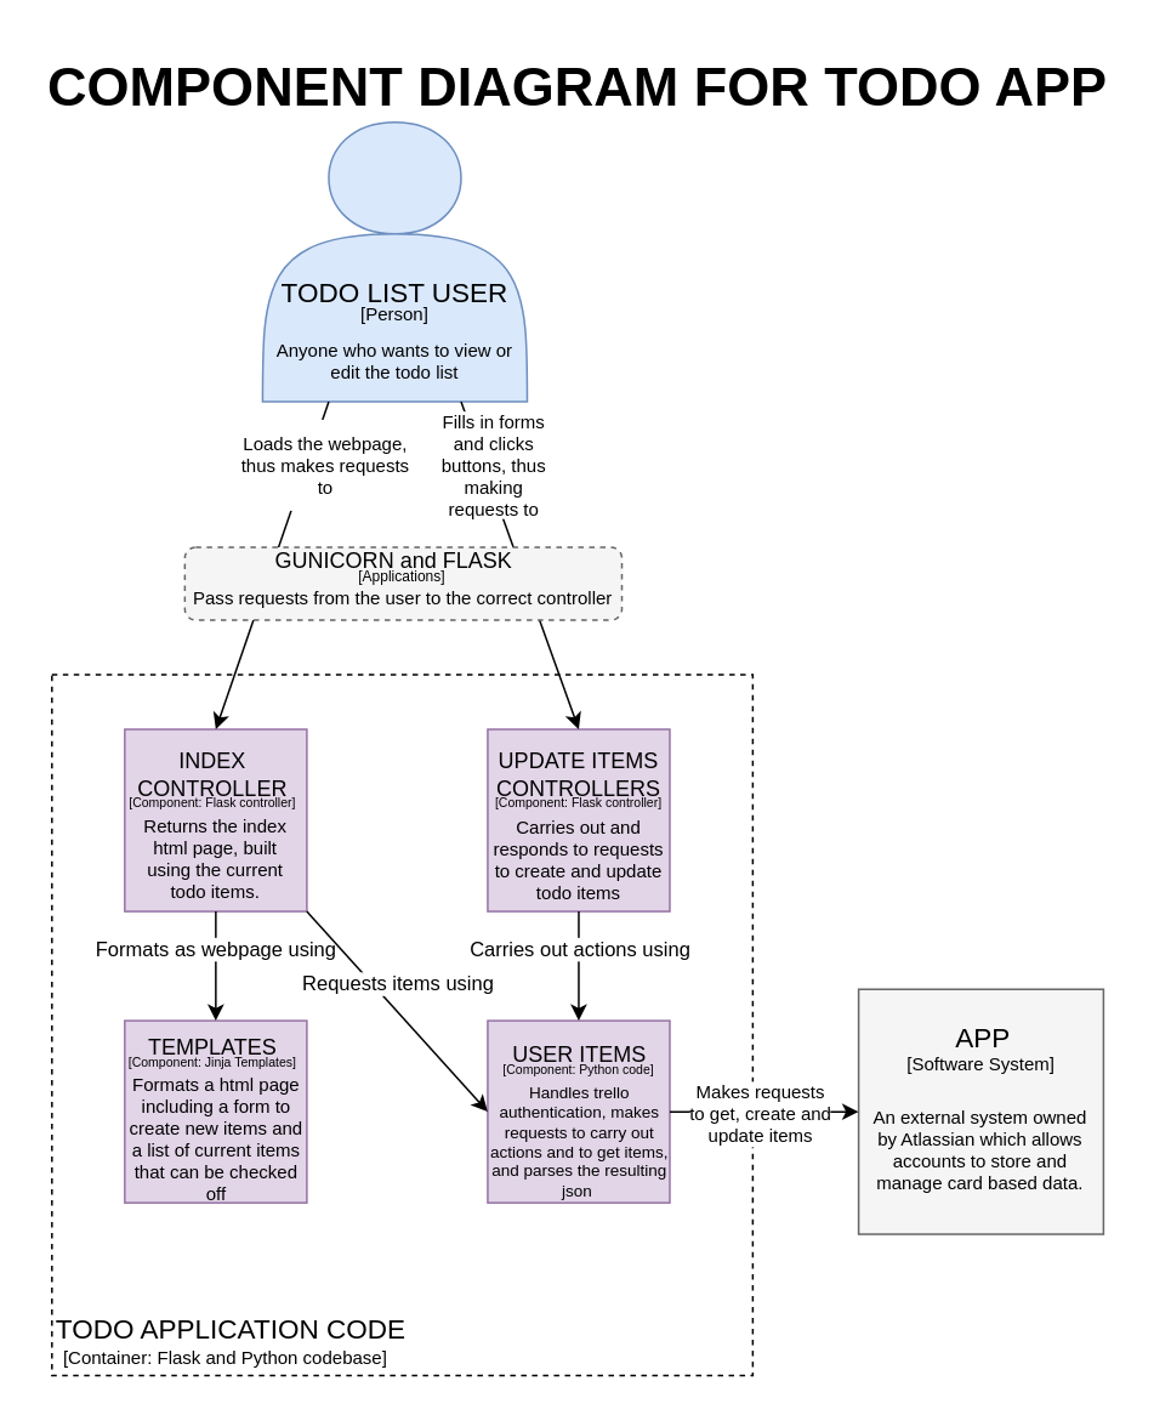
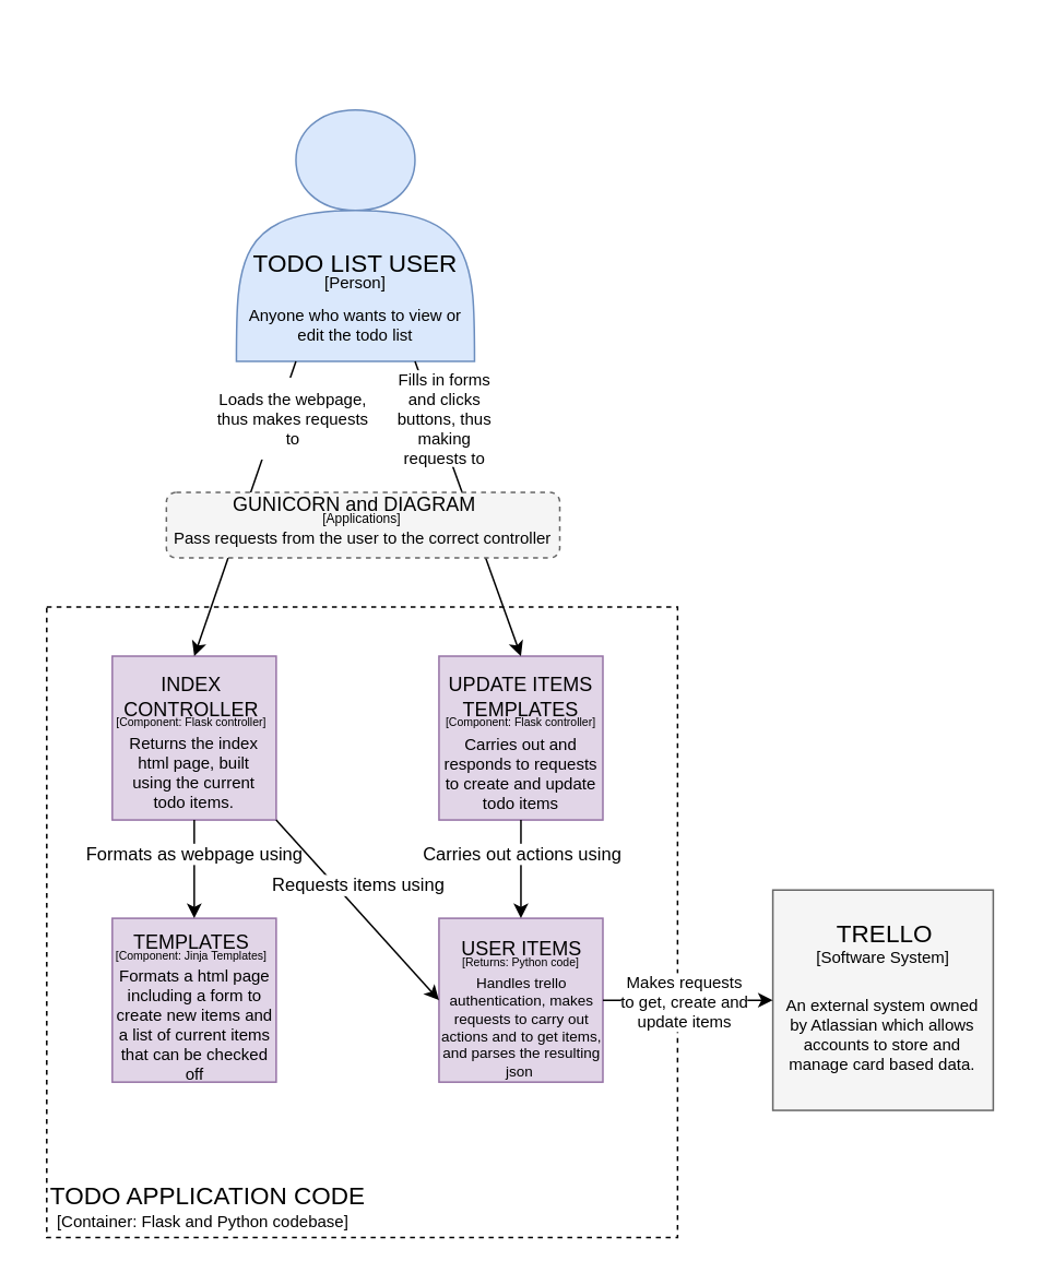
  <mxCell id="0" />
  <mxCell id="1" parent="0" />
- <mxCell id="2" value="&lt;h1&gt;COMPONENT DIAGRAM FOR TODO APP&lt;/h1&gt;" style="text;html=1;strokeColor=none;fillColor=none;spacing=5;spacingTop=-20;whiteSpace=wrap;overflow=hidden;rounded=0;fontSize=15;" parent="1" vertex="1"><mxGeometry x="20.99" y="20" width="600" height="46.59" as="geometry" /></mxCell>
  <mxCell id="3" value="" style="whiteSpace=wrap;html=1;aspect=fixed;fontSize=10;dashed=1;fillColor=default;" parent="1" vertex="1"><mxGeometry x="28" y="370" width="384.88" height="384.88" as="geometry" /></mxCell>
  <mxCell id="4" value="" style="shape=actor;whiteSpace=wrap;html=1;fillColor=#dae8fc;strokeColor=#6c8ebf;" parent="1" vertex="1"><mxGeometry x="143.71" y="66.59" width="145.29" height="153.41" as="geometry" /></mxCell>
  <mxCell id="5" value="&lt;font style=&quot;font-size: 15px;&quot;&gt;TODO LIST USER&lt;/font&gt;" style="text;html=1;align=center;verticalAlign=middle;resizable=0;points=[];autosize=1;strokeColor=none;fillColor=none;fontSize=15;" parent="1" vertex="1"><mxGeometry x="146.358" y="149.997" width="140" height="20" as="geometry" /></mxCell>
  <mxCell id="6" value="&lt;font style=&quot;font-size: 10px;&quot;&gt;Anyone who wants to view or edit the todo list&lt;/font&gt;" style="text;html=1;strokeColor=none;fillColor=none;align=center;verticalAlign=middle;whiteSpace=wrap;rounded=0;fontSize=10;" parent="1" vertex="1"><mxGeometry x="141.631" y="181.852" width="149.447" height="32.418" as="geometry" /></mxCell>
  <mxCell id="7" value="[Person]" style="text;html=1;align=center;verticalAlign=middle;resizable=0;points=[];autosize=1;strokeColor=none;fillColor=none;fontSize=10;" parent="1" vertex="1"><mxGeometry x="191.35" y="161.851" width="50" height="20" as="geometry" /></mxCell>
  <mxCell id="8" value="&lt;font style=&quot;font-size: 15px&quot;&gt;TODO APPLICATION CODE&lt;/font&gt;" style="text;html=1;align=center;verticalAlign=middle;resizable=0;points=[];autosize=1;strokeColor=none;fillColor=none;fontSize=10;" parent="1" vertex="1"><mxGeometry x="20.99" y="718.997" width="210" height="20" as="geometry" /></mxCell>
  <mxCell id="9" value="&lt;font style=&quot;font-size: 10px&quot;&gt;[Container: Flask and Python codebase]&lt;/font&gt;" style="text;html=1;align=center;verticalAlign=middle;resizable=0;points=[];autosize=1;strokeColor=none;fillColor=none;fontSize=5;" parent="1" vertex="1"><mxGeometry x="27.993" y="739.872" width="190" height="10" as="geometry" /></mxCell>
  <mxCell id="10" value="" style="whiteSpace=wrap;html=1;aspect=fixed;fontSize=10;strokeColor=#666666;fillColor=#f5f5f5;fontColor=#333333;" parent="1" vertex="1"><mxGeometry x="471" y="542.76" width="134.48" height="134.48" as="geometry" /></mxCell>
- <mxCell id="11" value="&lt;font style=&quot;font-size: 15px&quot;&gt;APP&lt;/font&gt;" style="text;html=1;align=center;verticalAlign=middle;resizable=0;points=[];autosize=1;strokeColor=none;fillColor=none;fontSize=10;" parent="1" vertex="1"><mxGeometry x="503.709" y="558.578" width="70" height="20" as="geometry" /></mxCell>
+ <mxCell id="11" value="&lt;font style=&quot;font-size: 15px&quot;&gt;TRELLO&lt;/font&gt;" style="text;html=1;align=center;verticalAlign=middle;resizable=0;points=[];autosize=1;strokeColor=none;fillColor=none;fontSize=10;" parent="1" vertex="1"><mxGeometry x="503.709" y="558.578" width="70" height="20" as="geometry" /></mxCell>
  <mxCell id="12" value="&lt;font style=&quot;font-size: 10px&quot;&gt;[Software System]&lt;/font&gt;" style="text;html=1;align=center;verticalAlign=middle;resizable=0;points=[];autosize=1;strokeColor=none;fillColor=none;fontSize=5;" parent="1" vertex="1"><mxGeometry x="488.244" y="579.242" width="100" height="10" as="geometry" /></mxCell>
  <mxCell id="13" value="&lt;font style=&quot;font-size: 10px&quot;&gt;An external system owned by Atlassian which allows accounts to store and manage card based data.&lt;/font&gt;" style="text;html=1;strokeColor=none;fillColor=none;align=center;verticalAlign=top;whiteSpace=wrap;rounded=0;fontSize=5;" parent="1" vertex="1"><mxGeometry x="473.24" y="600.862" width="130" height="70.37" as="geometry" /></mxCell>
  <mxCell id="14" value="" style="whiteSpace=wrap;html=1;aspect=fixed;fillColor=#e1d5e7;strokeColor=#9673a6;" parent="1" vertex="1"><mxGeometry x="67.99" y="400" width="100" height="100" as="geometry" /></mxCell>
  <mxCell id="15" value="INDEX CONTROLLER" style="text;html=1;strokeColor=none;fillColor=none;align=center;verticalAlign=middle;whiteSpace=wrap;rounded=0;" parent="1" vertex="1"><mxGeometry x="67.99" y="410" width="97.36" height="30" as="geometry" /></mxCell>
  <mxCell id="16" value="" style="whiteSpace=wrap;html=1;aspect=fixed;fillColor=#e1d5e7;strokeColor=#9673a6;" parent="1" vertex="1"><mxGeometry x="267.31" y="560" width="100" height="100" as="geometry" /></mxCell>
  <mxCell id="17" value="USER ITEMS" style="text;html=1;strokeColor=none;fillColor=none;align=center;verticalAlign=middle;whiteSpace=wrap;rounded=0;" parent="1" vertex="1"><mxGeometry x="270.64" y="563.62" width="93.67" height="30" as="geometry" /></mxCell>
  <mxCell id="18" value="" style="whiteSpace=wrap;html=1;aspect=fixed;fillColor=#e1d5e7;strokeColor=#9673a6;" parent="1" vertex="1"><mxGeometry x="267.31" y="400" width="100" height="100" as="geometry" /></mxCell>
- <mxCell id="19" value="UPDATE ITEMS CONTROLLERS" style="text;html=1;strokeColor=none;fillColor=none;align=center;verticalAlign=middle;whiteSpace=wrap;rounded=0;" parent="1" vertex="1"><mxGeometry x="253.63" y="410" width="127.36" height="30" as="geometry" /></mxCell>
+ <mxCell id="19" value="UPDATE ITEMS TEMPLATES" style="text;html=1;strokeColor=none;fillColor=none;align=center;verticalAlign=middle;whiteSpace=wrap;rounded=0;" parent="1" vertex="1"><mxGeometry x="253.63" y="410" width="127.36" height="30" as="geometry" /></mxCell>
  <mxCell id="20" value="" style="whiteSpace=wrap;html=1;aspect=fixed;fillColor=#e1d5e7;strokeColor=#9673a6;" parent="1" vertex="1"><mxGeometry x="67.99" y="560" width="100" height="100" as="geometry" /></mxCell>
  <mxCell id="21" value="TEMPLATES" style="text;html=1;strokeColor=none;fillColor=none;align=center;verticalAlign=middle;whiteSpace=wrap;rounded=0;" parent="1" vertex="1"><mxGeometry x="52.99" y="560" width="127.36" height="30" as="geometry" /></mxCell>
  <mxCell id="22" value="" style="endArrow=classic;html=1;rounded=0;exitX=0.75;exitY=1;exitDx=0;exitDy=0;entryX=0.5;entryY=0;entryDx=0;entryDy=0;" parent="1" source="4" target="18" edge="1"><mxGeometry relative="1" as="geometry"><mxPoint x="241" y="270" as="sourcePoint" /><mxPoint x="301" y="490" as="targetPoint" /></mxGeometry></mxCell>
  <mxCell id="23" value="" style="endArrow=classic;html=1;rounded=0;exitX=0.25;exitY=1;exitDx=0;exitDy=0;entryX=0.5;entryY=0;entryDx=0;entryDy=0;" parent="1" source="4" target="14" edge="1"><mxGeometry relative="1" as="geometry"><mxPoint x="201" y="370" as="sourcePoint" /><mxPoint x="301" y="370" as="targetPoint" /></mxGeometry></mxCell>
  <mxCell id="24" value="" style="endArrow=classic;html=1;rounded=0;exitX=0.5;exitY=1;exitDx=0;exitDy=0;entryX=0.5;entryY=0;entryDx=0;entryDy=0;" parent="1" source="14" target="20" edge="1"><mxGeometry relative="1" as="geometry"><mxPoint x="208" y="440" as="sourcePoint" /><mxPoint x="308" y="440" as="targetPoint" /></mxGeometry></mxCell>
  <mxCell id="25" value="Formats as webpage using" style="edgeLabel;resizable=0;html=1;align=center;verticalAlign=middle;fillColor=none;" parent="24" connectable="0" vertex="1"><mxGeometry relative="1" as="geometry"><mxPoint y="-10" as="offset" /></mxGeometry></mxCell>
  <mxCell id="26" value="" style="endArrow=classic;html=1;rounded=0;exitX=1;exitY=1;exitDx=0;exitDy=0;entryX=0;entryY=0.5;entryDx=0;entryDy=0;" parent="1" source="14" target="16" edge="1"><mxGeometry relative="1" as="geometry"><mxPoint x="208" y="440" as="sourcePoint" /><mxPoint x="308" y="440" as="targetPoint" /></mxGeometry></mxCell>
  <mxCell id="27" value="Requests items using" style="edgeLabel;resizable=0;html=1;align=center;verticalAlign=middle;fillColor=none;" parent="26" connectable="0" vertex="1"><mxGeometry relative="1" as="geometry"><mxPoint y="-15" as="offset" /></mxGeometry></mxCell>
  <mxCell id="28" value="" style="endArrow=classic;html=1;rounded=0;exitX=0.5;exitY=1;exitDx=0;exitDy=0;" parent="1" source="18" target="16" edge="1"><mxGeometry relative="1" as="geometry"><mxPoint x="208" y="440" as="sourcePoint" /><mxPoint x="308" y="440" as="targetPoint" /></mxGeometry></mxCell>
  <mxCell id="29" value="Carries out actions using" style="edgeLabel;resizable=0;html=1;align=center;verticalAlign=middle;fillColor=none;" parent="28" connectable="0" vertex="1"><mxGeometry relative="1" as="geometry"><mxPoint y="-10" as="offset" /></mxGeometry></mxCell>
  <mxCell id="30" value="" style="endArrow=classic;html=1;rounded=0;exitX=1;exitY=0.5;exitDx=0;exitDy=0;entryX=0;entryY=0.5;entryDx=0;entryDy=0;" parent="1" source="16" target="10" edge="1"><mxGeometry relative="1" as="geometry"><mxPoint x="208" y="500" as="sourcePoint" /><mxPoint x="308" y="500" as="targetPoint" /></mxGeometry></mxCell>
  <mxCell id="31" value="Makes requests &lt;br style=&quot;font-size: 10px;&quot;&gt;to get, create and&lt;br style=&quot;font-size: 10px;&quot;&gt;update items" style="edgeLabel;resizable=0;html=1;align=center;verticalAlign=middle;fillColor=none;fontSize=10;" parent="30" connectable="0" vertex="1"><mxGeometry relative="1" as="geometry"><mxPoint x="-3" as="offset" /></mxGeometry></mxCell>
  <mxCell id="32" value="&lt;span style=&quot;font-size: 10px ; background-color: rgb(255 , 255 , 255)&quot;&gt;Loads the webpage, thus&amp;nbsp;makes requests to&lt;/span&gt;" style="text;html=1;align=center;verticalAlign=middle;whiteSpace=wrap;rounded=0;fontSize=10;fillColor=default;" parent="1" vertex="1"><mxGeometry x="131.35" y="230" width="95" height="50" as="geometry" /></mxCell>
  <mxCell id="33" value="&lt;span style=&quot;font-size: 10px ; background-color: rgb(255 , 255 , 255)&quot;&gt;Fills in forms and clicks buttons, thus making requests to&lt;/span&gt;" style="text;html=1;align=center;verticalAlign=middle;whiteSpace=wrap;rounded=0;fontSize=10;fillColor=default;" parent="1" vertex="1"><mxGeometry x="241.35" y="230" width="60" height="50" as="geometry" /></mxCell>
  <mxCell id="34" value="" style="rounded=1;whiteSpace=wrap;html=1;dashed=1;fontSize=10;fillColor=#f5f5f5;fontColor=#333333;strokeColor=#666666;" parent="1" vertex="1"><mxGeometry x="101" y="300" width="240" height="40" as="geometry" /></mxCell>
- <mxCell id="35" value="GUNICORN and FLASK" style="text;html=1;strokeColor=none;fillColor=none;align=center;verticalAlign=middle;whiteSpace=wrap;rounded=0;" parent="1" vertex="1"><mxGeometry x="91" y="303" width="250" height="10" as="geometry" /></mxCell>
+ <mxCell id="35" value="GUNICORN and DIAGRAM" style="text;html=1;strokeColor=none;fillColor=none;align=center;verticalAlign=middle;whiteSpace=wrap;rounded=0;" parent="1" vertex="1"><mxGeometry x="91" y="303" width="250" height="10" as="geometry" /></mxCell>
  <mxCell id="36" value="[Applications]" style="text;html=1;align=center;verticalAlign=middle;resizable=0;points=[];autosize=1;strokeColor=none;fillColor=none;fontSize=8;" parent="1" vertex="1"><mxGeometry x="190" y="306.001" width="60" height="20" as="geometry" /></mxCell>
  <mxCell id="37" value="&lt;span style=&quot;font-size: 10px&quot;&gt;Pass requests from the user to the correct controller&lt;/span&gt;" style="text;html=1;align=center;verticalAlign=middle;whiteSpace=wrap;rounded=0;fontSize=10;fillColor=none;" parent="1" vertex="1"><mxGeometry x="100.99" y="303" width="240.01" height="50" as="geometry" /></mxCell>
  <mxCell id="38" value="Returns the index html page, built using the current todo items." style="text;html=1;strokeColor=none;fillColor=none;align=center;verticalAlign=middle;whiteSpace=wrap;rounded=0;dashed=1;fontSize=10;" parent="1" vertex="1"><mxGeometry x="72.99" y="446" width="90" height="50" as="geometry" /></mxCell>
  <mxCell id="39" value="Carries out and responds to requests to create and update todo items" style="text;html=1;strokeColor=none;fillColor=none;align=center;verticalAlign=middle;whiteSpace=wrap;rounded=0;dashed=1;fontSize=10;" parent="1" vertex="1"><mxGeometry x="268.13" y="447" width="98.69" height="49" as="geometry" /></mxCell>
  <mxCell id="40" value="[Component: Flask controller]" style="text;html=1;strokeColor=none;fillColor=none;align=center;verticalAlign=middle;whiteSpace=wrap;rounded=0;dashed=1;fontSize=7;" parent="1" vertex="1"><mxGeometry x="63.16" y="439" width="107.02" height="4" as="geometry" /></mxCell>
  <mxCell id="41" value="[Component: Flask controller]" style="text;html=1;strokeColor=none;fillColor=none;align=center;verticalAlign=middle;whiteSpace=wrap;rounded=0;dashed=1;fontSize=7;" parent="1" vertex="1"><mxGeometry x="263.97" y="439" width="107.02" height="4" as="geometry" /></mxCell>
  <mxCell id="42" value="[Component: Jinja Templates]" style="text;html=1;strokeColor=none;fillColor=none;align=center;verticalAlign=middle;whiteSpace=wrap;rounded=0;dashed=1;fontSize=7;" parent="1" vertex="1"><mxGeometry x="63.16" y="582" width="107.02" height="4" as="geometry" /></mxCell>
- <mxCell id="43" value="[Component: Python code]" style="text;html=1;strokeColor=none;fillColor=none;align=center;verticalAlign=middle;whiteSpace=wrap;rounded=0;dashed=1;fontSize=7;" parent="1" vertex="1"><mxGeometry x="263.8" y="586" width="107.02" height="4" as="geometry" /></mxCell>
+ <mxCell id="43" value="[Returns: Python code]" style="text;html=1;strokeColor=none;fillColor=none;align=center;verticalAlign=middle;whiteSpace=wrap;rounded=0;dashed=1;fontSize=7;" parent="1" vertex="1"><mxGeometry x="263.8" y="586" width="107.02" height="4" as="geometry" /></mxCell>
  <mxCell id="44" value="Handles trello authentication, makes requests to carry out actions and to get items, and parses the resulting json&amp;nbsp;" style="text;html=1;strokeColor=none;fillColor=none;align=center;verticalAlign=middle;whiteSpace=wrap;rounded=0;dashed=1;fontSize=9;" parent="1" vertex="1"><mxGeometry x="267.31" y="602.51" width="102.38" height="49" as="geometry" /></mxCell>
  <mxCell id="45" value="Formats a html page including a form to create new items and a list of current items that can be checked off" style="text;html=1;strokeColor=none;fillColor=none;align=center;verticalAlign=middle;whiteSpace=wrap;rounded=0;dashed=1;fontSize=10;" parent="1" vertex="1"><mxGeometry x="68.67" y="599.86" width="99.33" height="50" as="geometry" /></mxCell>
